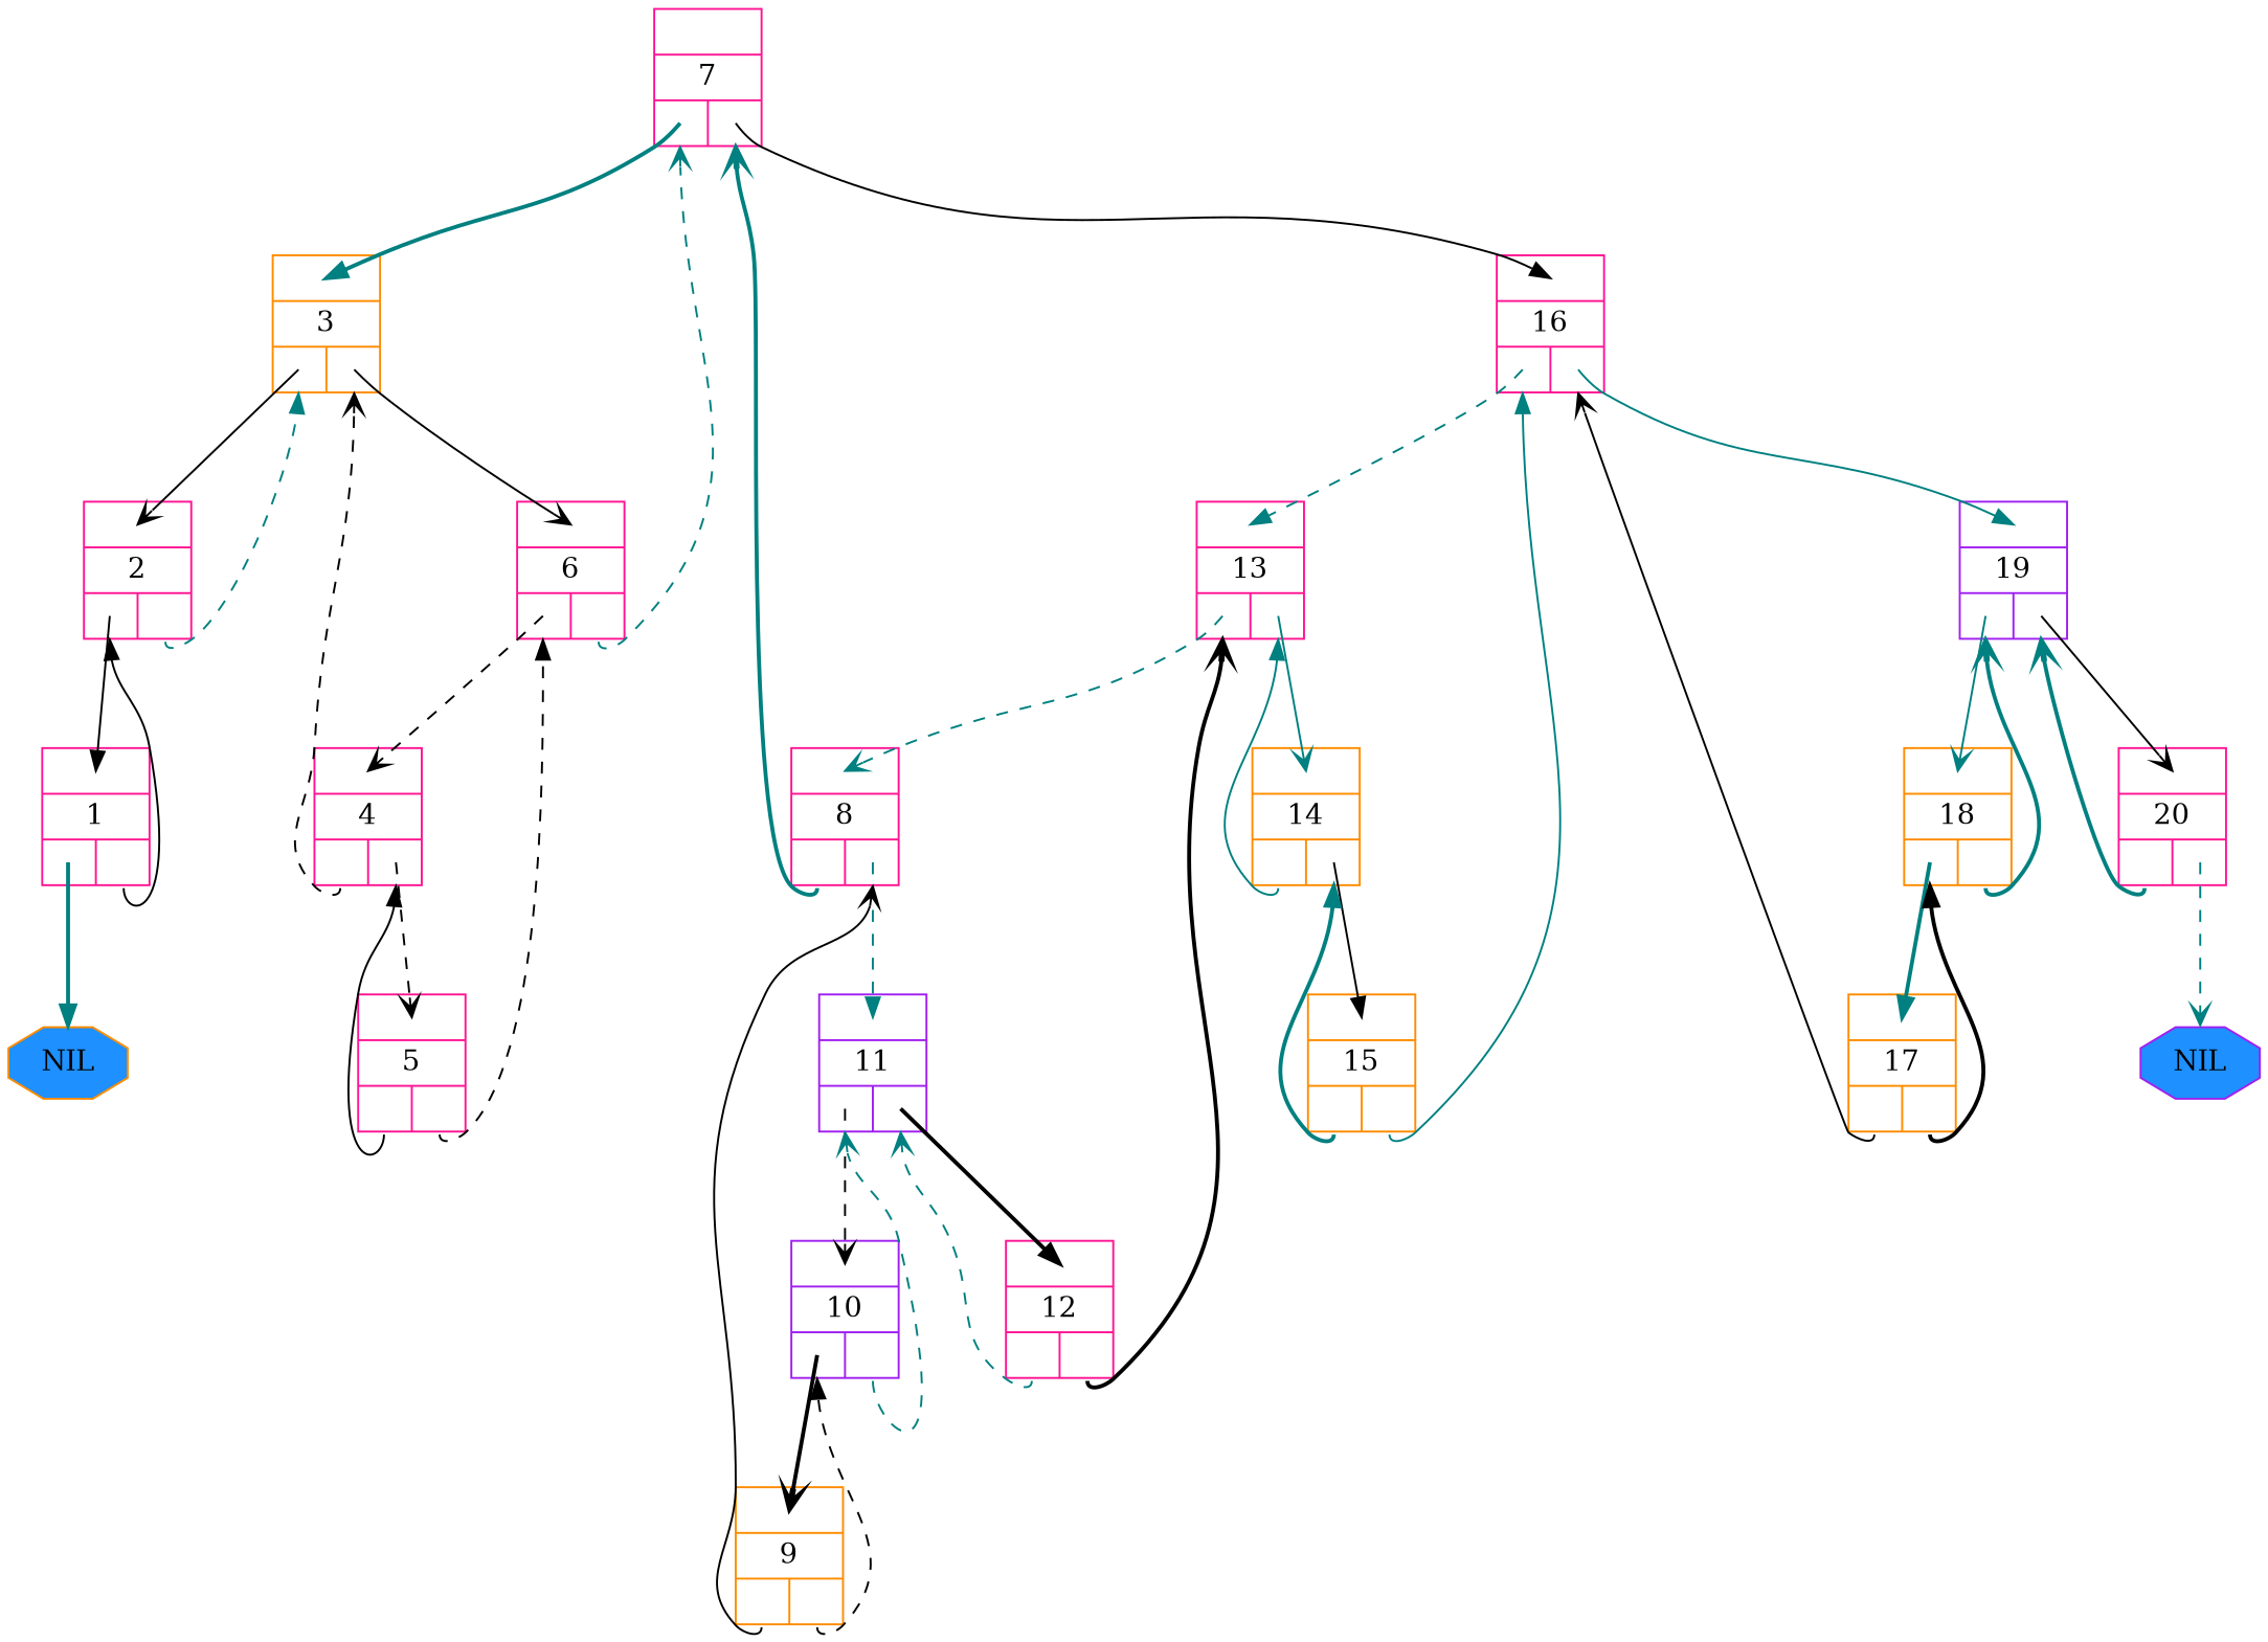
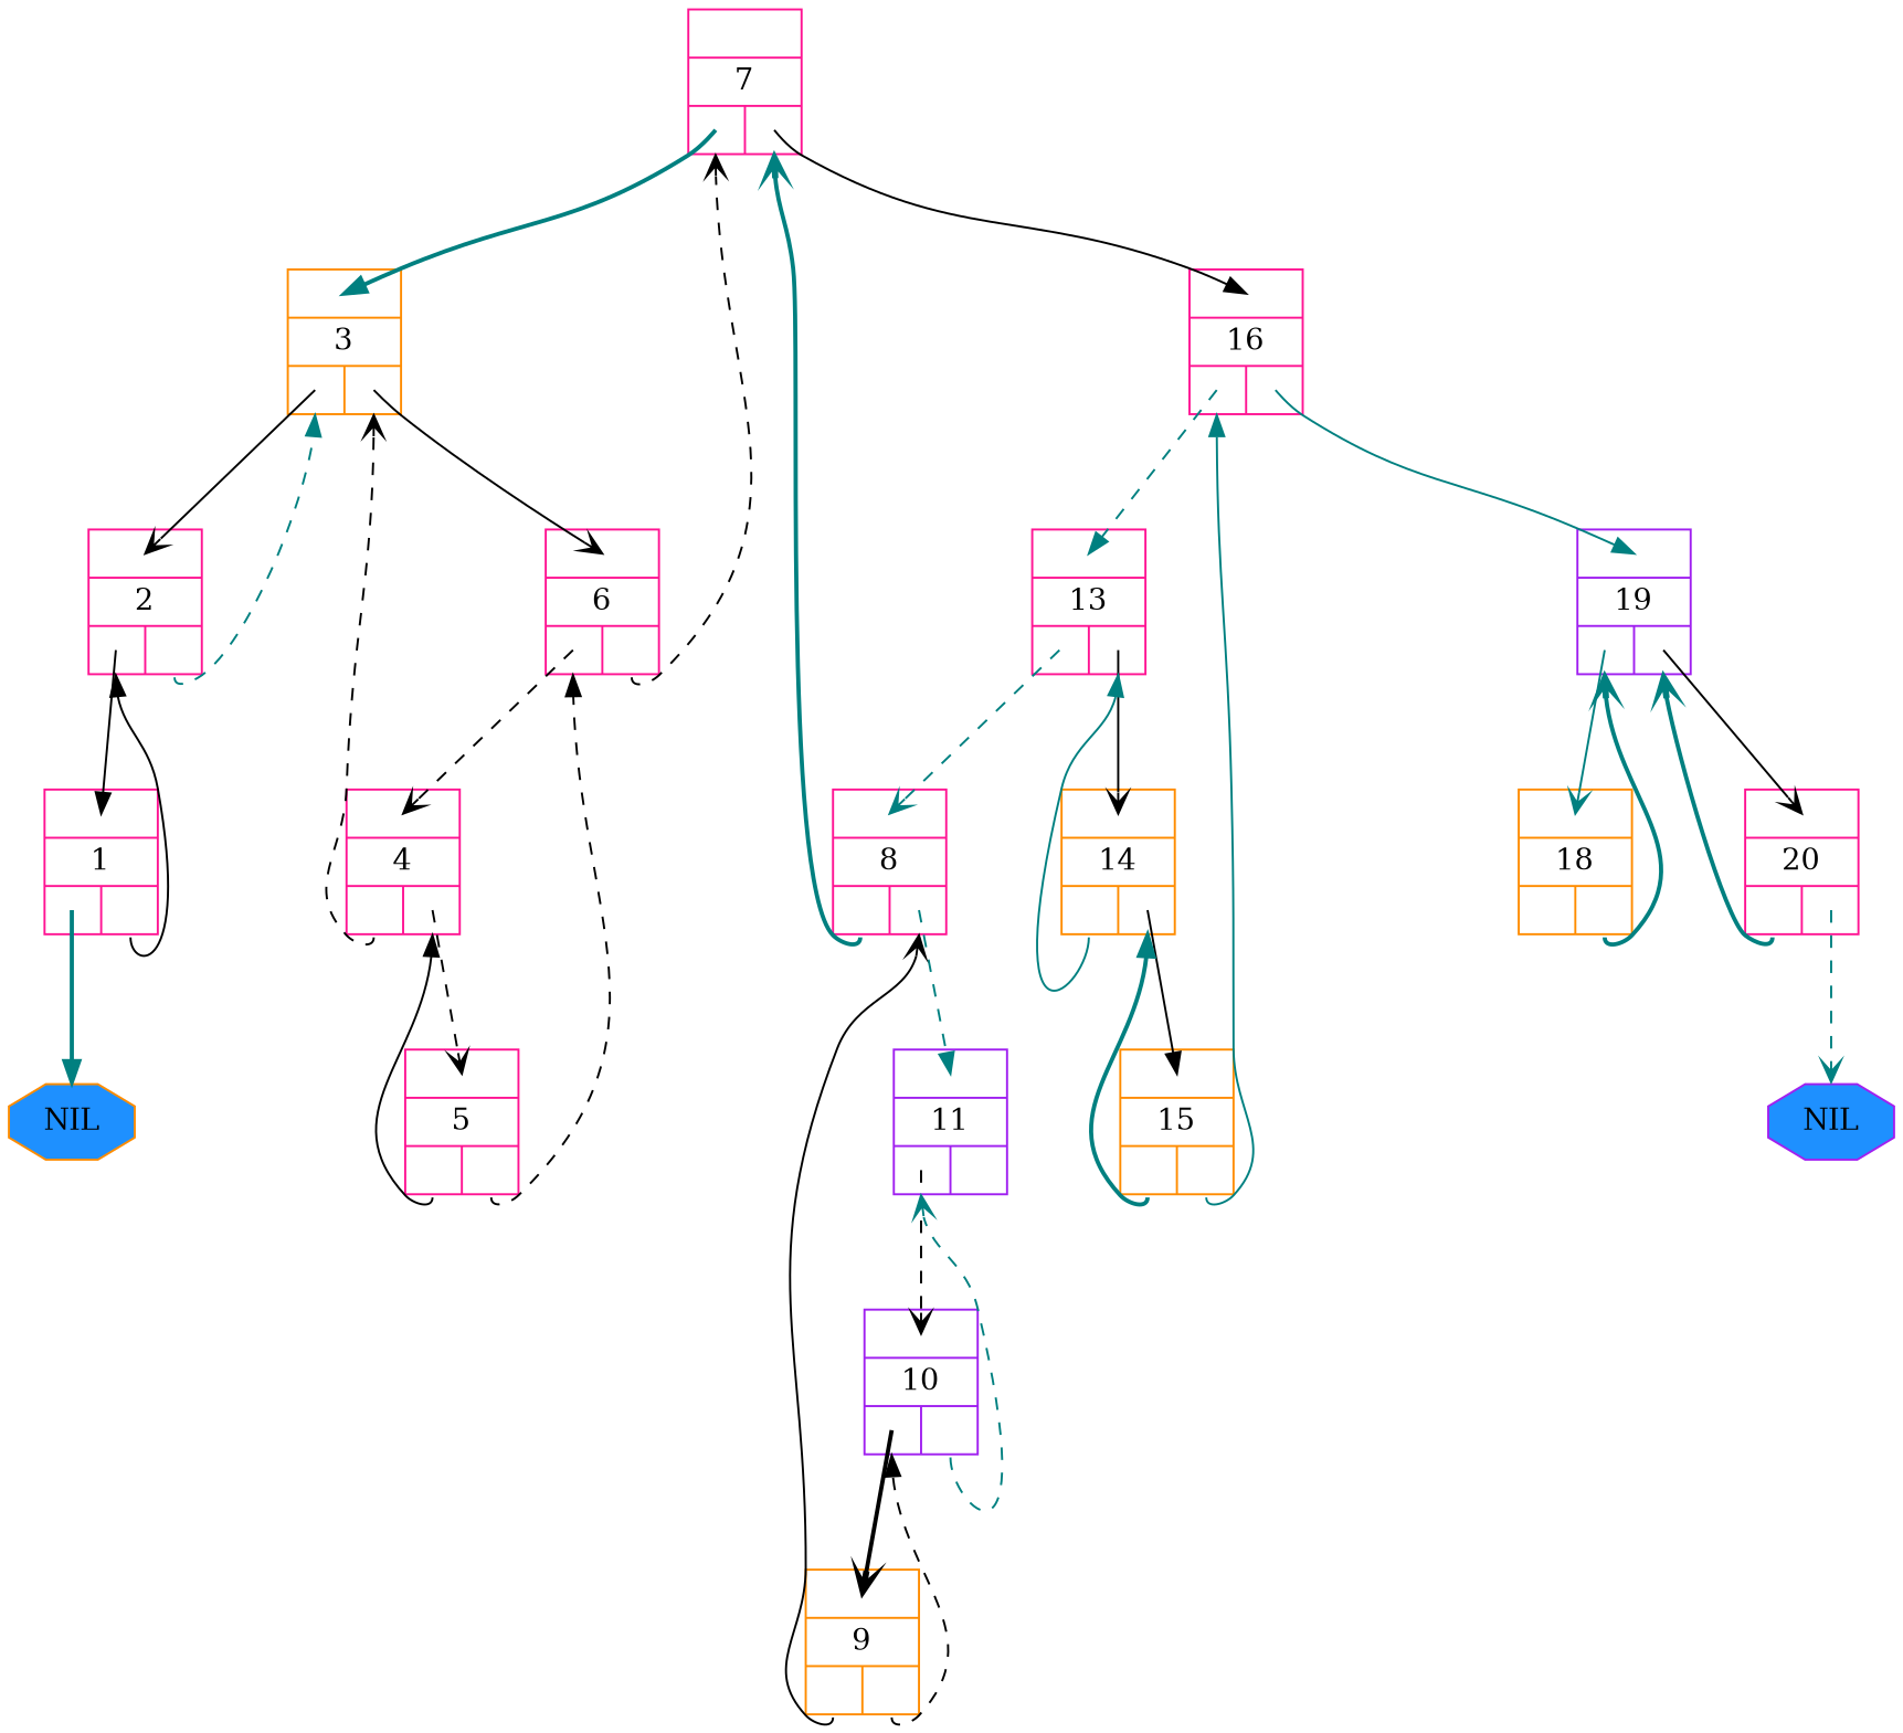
  digraph {
    nodesep=0.75
    ranksep=0.75
    node [color=deeppink shape=record]
    edge [arrowhead=vee color=black headclip=false headport="parent:c" style=solid tailclip=false tailport="left:c"]
    n1 [label="{{<parent>}|7|{<left>|<right>}}"]
    n2 [color=darkorange label="{{<parent>}|3|{<left>|<right>}}"]
    n3 [label="{{<parent>}|16|{<left>|<right>}}"]
    n4 [label="{{<parent>}|2|{<left>|<right>}}"]
    n5 [label="{{<parent>}|6|{<left>|<right>}}"]
    n6 [label="{{<parent>}|13|{<left>|<right>}}"]
    n7 [color=purple label="{{<parent>}|19|{<left>|<right>}}"]
    n8 [label="{{<parent>}|1|{<left>|<right>}}"]
    n9 [label="{{<parent>}|4|{<left>|<right>}}"]
    n10 [label="{{<parent>}|8|{<left>|<right>}}"]
    n11 [color=darkorange label="{{<parent>}|14|{<left>|<right>}}"]
    n12 [color=darkorange label="{{<parent>}|18|{<left>|<right>}}"]
    n13 [label="{{<parent>}|20|{<left>|<right>}}"]
    n14 [color=darkorange fillcolor=dodgerblue label=NIL shape=octagon style=filled]
    n15 [label="{{<parent>}|5|{<left>|<right>}}"]
    n16 [color=purple label="{{<parent>}|11|{<left>|<right>}}"]
    n17 [color=darkorange label="{{<parent>}|15|{<left>|<right>}}"]
-   n18 [color=darkorange label="{{<parent>}|17|{<left>|<right>}}"]
    n19 [color=purple fillcolor=dodgerblue label=NIL shape=octagon style=filled]
    n20 [color=purple label="{{<parent>}|10|{<left>|<right>}}"]
-   n21 [label="{{<parent>}|12|{<left>|<right>}}"]
    n22 [color=darkorange label="{{<parent>}|9|{<left>|<right>}}"]
    n1 -> n2 [arrowhead=normal color=teal style=bold]
    n1 -> n3 [arrowhead=normal tailport="right:c"]
    n2 -> n4
    n2 -> n5 [tailport="right:c"]
    n3 -> n6 [arrowhead=normal color=teal style=dashed]
    n3 -> n7 [arrowhead=normal color=teal tailport="right:c"]
    n4 -> n2 [arrowhead=normal color=teal headport="left:s" style=dashed tailport="right:s"]
    n4 -> n8 [arrowhead=normal]
-   n5 -> n1 [color=teal headport="left:s" style=dashed tailport="right:s"]
+   n5 -> n1 [headport="left:s" style=dashed tailport="right:s"]
    n5 -> n9 [style=dashed]
    n6 -> n10 [color=teal style=dashed]
-   n6 -> n11 [color=teal tailport="right:c"]
+   n6 -> n11 [tailport="right:c"]
    n7 -> n12 [color=teal]
    n7 -> n13 [tailport="right:c"]
    n8 -> n4 [arrowhead=normal headport="left:s" tailport="right:s"]
    n8 -> n14 [arrowhead=normal color=teal headport=n style=bold]
    n9 -> n2 [headport="right:s" style=dashed tailport="left:s"]
    n9 -> n15 [style=dashed tailport="right:c"]
    n10 -> n1 [color=teal headport="right:s" style=bold tailport="left:s"]
    n10 -> n16 [arrowhead=normal color=teal style=dashed tailport="right:c"]
    n11 -> n6 [arrowhead=normal color=teal headport="right:s" tailport="left:s"]
    n11 -> n17 [arrowhead=normal tailport="right:c"]
    n12 -> n7 [color=teal headport="left:s" style=bold tailport="right:s"]
-   n12 -> n18 [arrowhead=normal color=teal style=bold]
    n13 -> n7 [color=teal headport="right:s" style=bold tailport="left:s"]
    n13 -> n19 [color=teal headport=n style=dashed tailport="right:c"]
    n15 -> n5 [arrowhead=normal headport="left:s" style=dashed tailport="right:s"]
    n15 -> n9 [arrowhead=normal headport="right:s" tailport="left:s"]
    n16 -> n20 [style=dashed]
-   n16 -> n21 [arrowhead=normal style=bold tailport="right:c"]
    n17 -> n3 [arrowhead=normal color=teal headport="left:s" tailport="right:s"]
    n17 -> n11 [arrowhead=normal color=teal headport="right:s" style=bold tailport="left:s"]
-   n18 -> n3 [headport="right:s" tailport="left:s"]
-   n18 -> n12 [arrowhead=normal headport="left:s" style=bold tailport="right:s"]
    n20 -> n16 [color=teal headport="left:s" style=dashed tailport="right:s"]
    n20 -> n22 [style=bold]
-   n21 -> n6 [headport="left:s" style=bold tailport="right:s"]
-   n21 -> n16 [color=teal headport="right:s" style=dashed tailport="left:s"]
    n22 -> n10 [headport="right:s" tailport="left:s"]
    n22 -> n20 [arrowhead=normal headport="left:s" style=dashed tailport="right:s"]
  }
